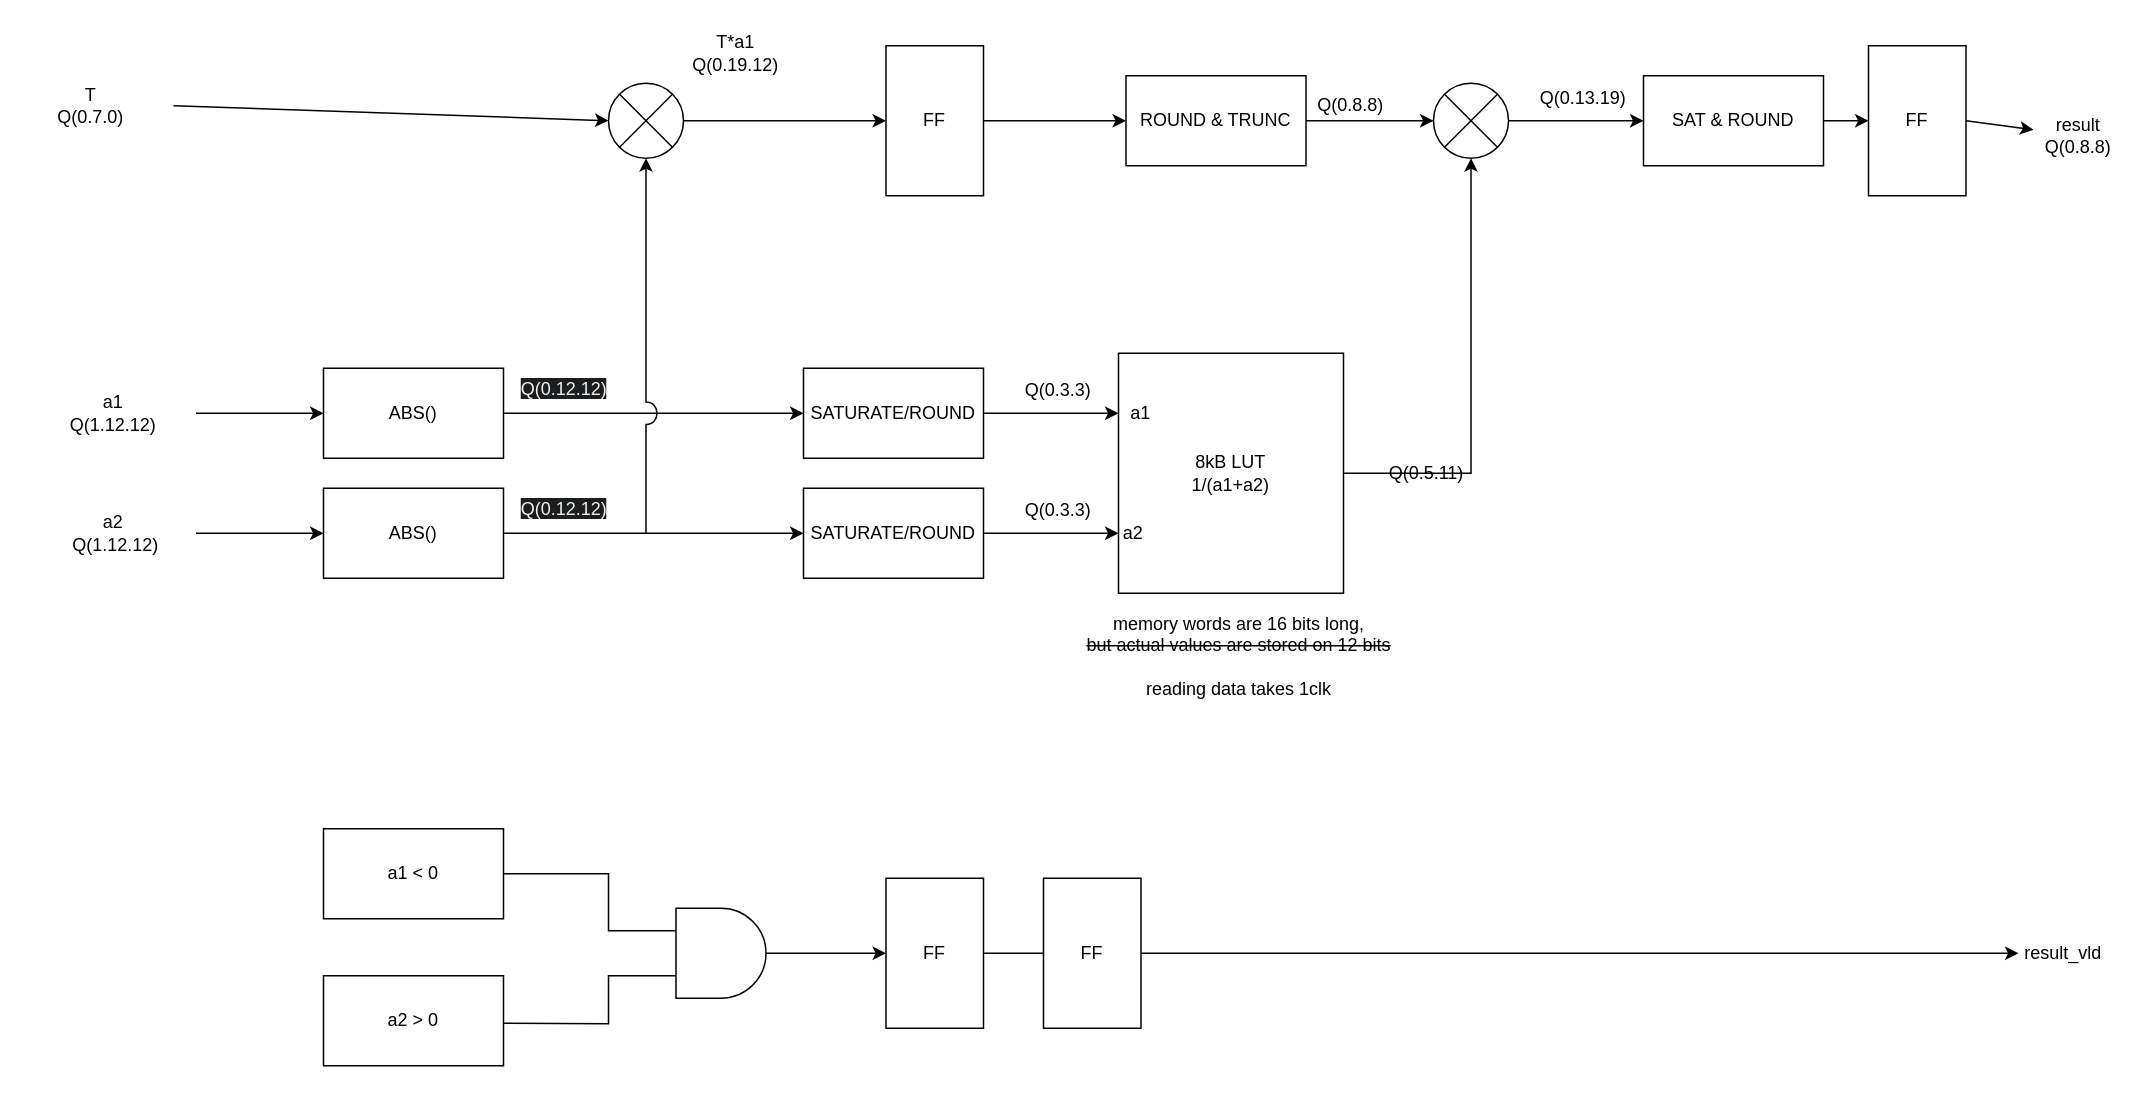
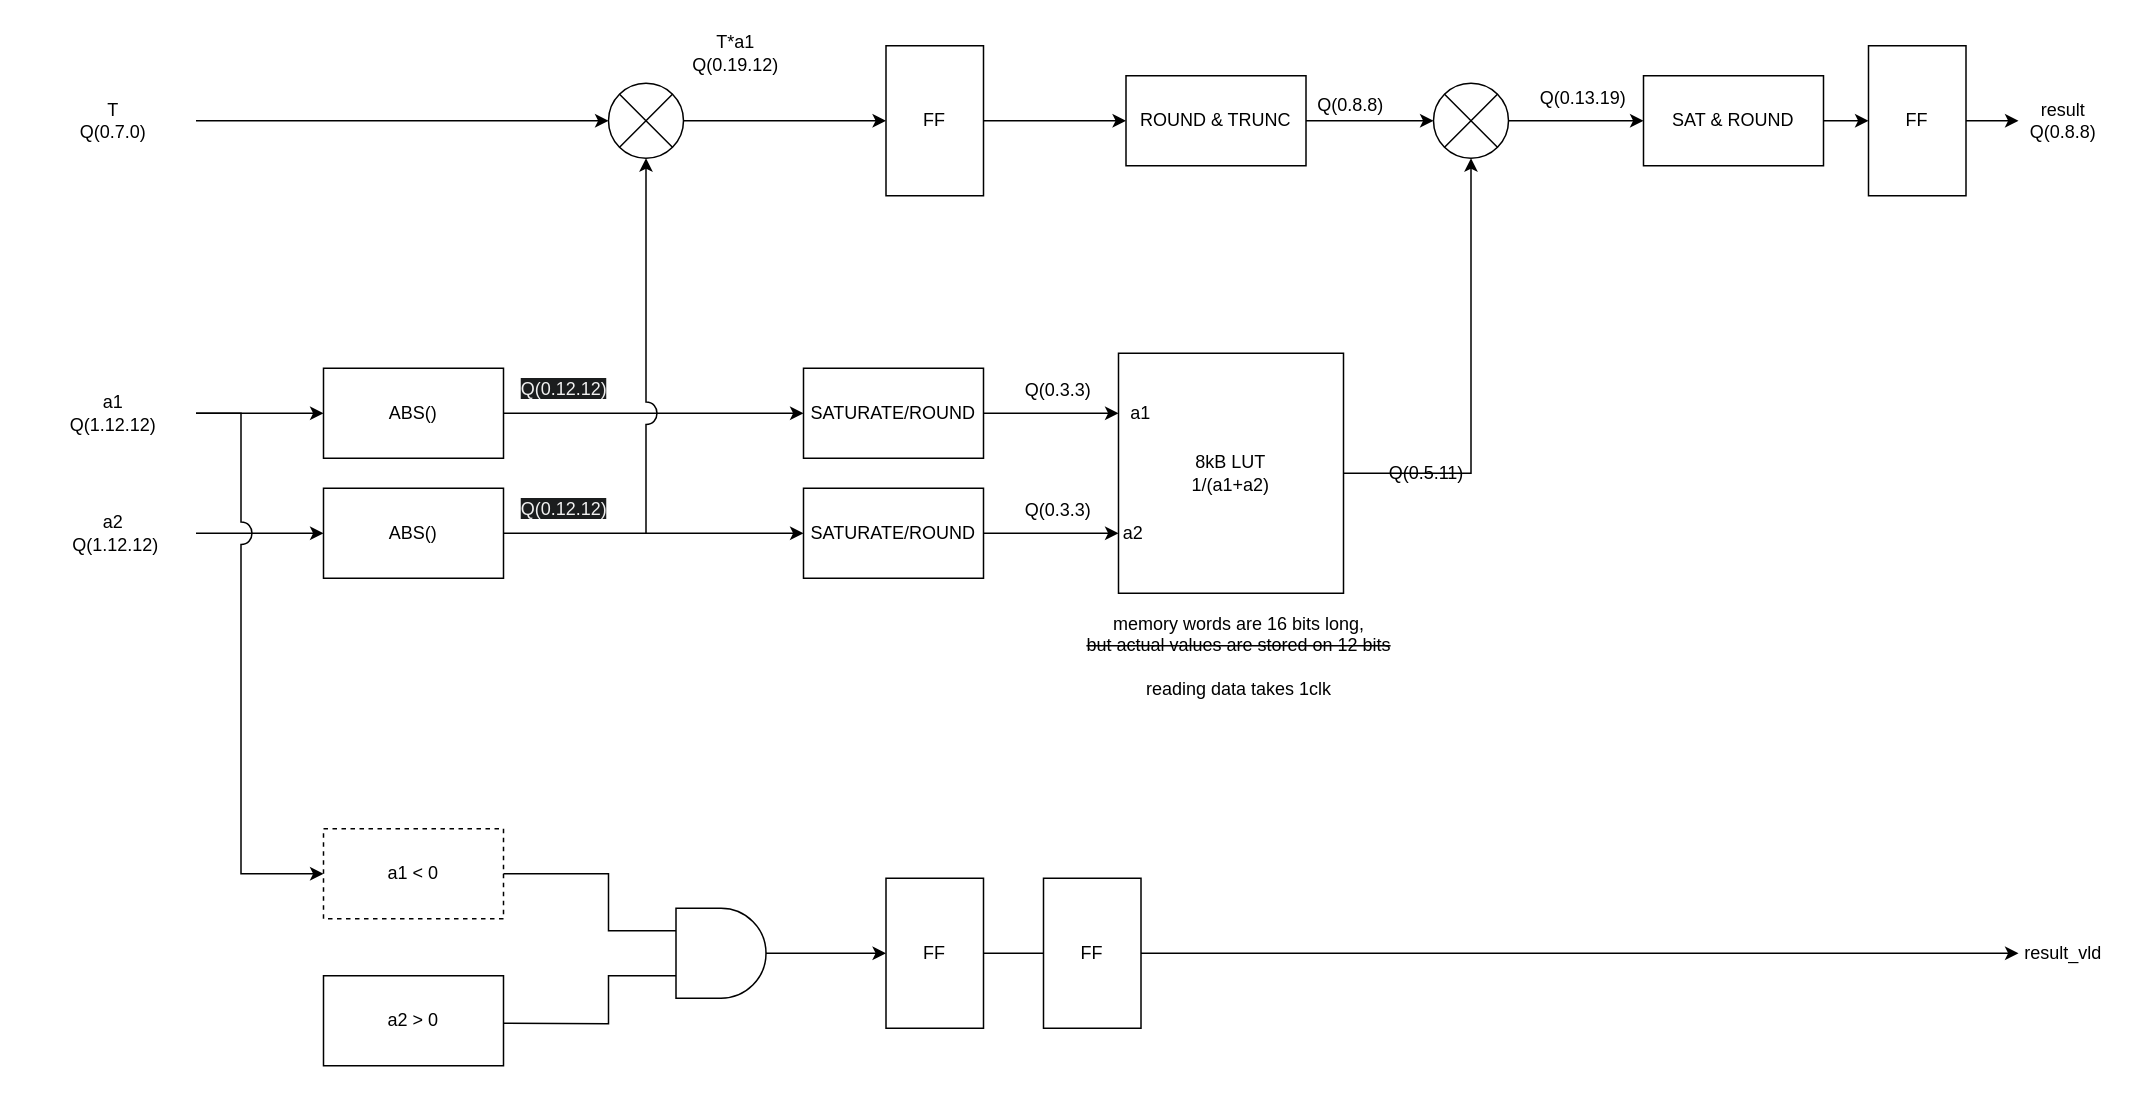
  <mxCell id="0" />
  <mxCell id="1" parent="0" />
- <mxCell id="2" value="a1 &amp;lt; 0" style="rounded=0;whiteSpace=wrap;html=1;" parent="1" vertex="1"><mxGeometry x="215" y="552" width="120" height="60" as="geometry" /></mxCell>
+ <mxCell id="2" value="a1 &amp;lt; 0" style="rounded=0;whiteSpace=wrap;html=1;dashed=1;" parent="1" vertex="1"><mxGeometry x="215" y="552" width="120" height="60" as="geometry" /></mxCell>
  <mxCell id="3" value="a2 &amp;gt; 0" style="rounded=0;whiteSpace=wrap;html=1;" parent="1" vertex="1"><mxGeometry x="215" y="650" width="120" height="60" as="geometry" /></mxCell>
  <mxCell id="4" value="" style="edgeStyle=orthogonalEdgeStyle;rounded=0;orthogonalLoop=1;jettySize=auto;html=1;" parent="1" source="5" target="47" edge="1"><mxGeometry relative="1" as="geometry" /></mxCell>
  <mxCell id="5" value="a1 &lt;br&gt;Q(1.12.12)" style="text;html=1;strokeColor=none;fillColor=none;align=center;verticalAlign=middle;whiteSpace=wrap;rounded=0;" parent="1" vertex="1"><mxGeometry x="20" y="260" width="110" height="30" as="geometry" /></mxCell>
  <mxCell id="6" value="" style="edgeStyle=orthogonalEdgeStyle;rounded=0;orthogonalLoop=1;jettySize=auto;html=1;" parent="1" source="7" target="49" edge="1"><mxGeometry relative="1" as="geometry" /></mxCell>
  <mxCell id="7" value="a2&lt;br&gt;&amp;nbsp;Q(1.12.12)" style="text;html=1;strokeColor=none;fillColor=none;align=center;verticalAlign=middle;whiteSpace=wrap;rounded=0;" parent="1" vertex="1"><mxGeometry x="20" y="340" width="110" height="30" as="geometry" /></mxCell>
  <mxCell id="8" value="" style="verticalLabelPosition=bottom;shadow=0;dashed=0;align=center;html=1;verticalAlign=top;shape=mxgraph.electrical.logic_gates.logic_gate;operation=and;" parent="1" vertex="1"><mxGeometry x="430" y="605" width="100" height="60" as="geometry" /></mxCell>
  <mxCell id="9" value="" style="endArrow=none;html=1;rounded=0;exitX=1;exitY=0.5;exitDx=0;exitDy=0;entryX=0;entryY=0.25;entryDx=0;entryDy=0;entryPerimeter=0;jumpStyle=arc;" parent="1" source="2" target="8" edge="1"><mxGeometry width="50" height="50" relative="1" as="geometry"><mxPoint x="425" y="615" as="sourcePoint" /><mxPoint x="475" y="565" as="targetPoint" /><Array as="points"><mxPoint x="405" y="582" /><mxPoint x="405" y="620" /></Array></mxGeometry></mxCell>
  <mxCell id="10" value="" style="endArrow=none;html=1;rounded=0;exitX=1.001;exitY=0.527;exitDx=0;exitDy=0;entryX=0;entryY=0.75;entryDx=0;entryDy=0;entryPerimeter=0;jumpStyle=arc;exitPerimeter=0;" parent="1" source="3" target="8" edge="1"><mxGeometry width="50" height="50" relative="1" as="geometry"><mxPoint x="405" y="685" as="sourcePoint" /><mxPoint x="455" y="635" as="targetPoint" /><Array as="points"><mxPoint x="405" y="682" /><mxPoint x="405" y="650" /></Array></mxGeometry></mxCell>
  <mxCell id="11" value="SATURATE/ROUND" style="rounded=0;whiteSpace=wrap;html=1;" parent="1" vertex="1"><mxGeometry x="535" y="245" width="120" height="60" as="geometry" /></mxCell>
  <mxCell id="12" value="8kB LUT&lt;br&gt;1/(a1+a2)" style="rounded=0;whiteSpace=wrap;html=1;" parent="1" vertex="1"><mxGeometry x="745" y="235" width="150" height="160" as="geometry" /></mxCell>
  <mxCell id="13" value="SATURATE/ROUND" style="rounded=0;whiteSpace=wrap;html=1;" parent="1" vertex="1"><mxGeometry x="535" y="325" width="120" height="60" as="geometry" /></mxCell>
  <mxCell id="14" value="a2" style="text;html=1;strokeColor=none;fillColor=none;align=center;verticalAlign=middle;whiteSpace=wrap;rounded=0;" parent="1" vertex="1"><mxGeometry x="745" y="337.5" width="20" height="35" as="geometry" /></mxCell>
  <mxCell id="15" value="" style="endArrow=classic;html=1;rounded=0;exitX=1;exitY=0.5;exitDx=0;exitDy=0;entryX=0;entryY=0.25;entryDx=0;entryDy=0;" parent="1" source="11" target="12" edge="1"><mxGeometry width="50" height="50" relative="1" as="geometry"><mxPoint x="575" y="205" as="sourcePoint" /><mxPoint x="495" y="255" as="targetPoint" /></mxGeometry></mxCell>
  <mxCell id="16" value="" style="endArrow=classic;html=1;rounded=0;exitX=1;exitY=0.5;exitDx=0;exitDy=0;entryX=0;entryY=0.75;entryDx=0;entryDy=0;" parent="1" source="13" target="12" edge="1"><mxGeometry width="50" height="50" relative="1" as="geometry"><mxPoint x="575" y="205" as="sourcePoint" /><mxPoint x="625" y="155" as="targetPoint" /></mxGeometry></mxCell>
  <mxCell id="17" value="Q(0.3.3)" style="text;html=1;strokeColor=none;fillColor=none;align=center;verticalAlign=middle;whiteSpace=wrap;rounded=0;" parent="1" vertex="1"><mxGeometry x="675" y="245" width="60" height="30" as="geometry" /></mxCell>
  <mxCell id="18" value="Q(0.3.3)" style="text;html=1;strokeColor=none;fillColor=none;align=center;verticalAlign=middle;whiteSpace=wrap;rounded=0;" parent="1" vertex="1"><mxGeometry x="675" y="325" width="60" height="30" as="geometry" /></mxCell>
  <mxCell id="19" value="a1" style="text;html=1;strokeColor=none;fillColor=none;align=center;verticalAlign=middle;whiteSpace=wrap;rounded=0;" parent="1" vertex="1"><mxGeometry x="750" y="257.5" width="20" height="35" as="geometry" /></mxCell>
- <mxCell id="20" value="T&lt;br&gt;Q(0.7.0)" style="text;html=1;strokeColor=none;fillColor=none;align=center;verticalAlign=middle;whiteSpace=wrap;rounded=0;" parent="1" vertex="1"><mxGeometry x="5" y="55" width="110" height="30" as="geometry" /></mxCell>
+ <mxCell id="20" value="T&lt;br&gt;Q(0.7.0)" style="text;html=1;strokeColor=none;fillColor=none;align=center;verticalAlign=middle;whiteSpace=wrap;rounded=0;" parent="1" vertex="1"><mxGeometry x="20" y="65" width="110" height="30" as="geometry" /></mxCell>
  <mxCell id="21" value="" style="verticalLabelPosition=bottom;shadow=0;dashed=0;align=center;html=1;verticalAlign=top;shape=mxgraph.electrical.abstract.multiplier;" parent="1" vertex="1"><mxGeometry x="405" y="55" width="50" height="50" as="geometry" /></mxCell>
  <mxCell id="22" value="" style="endArrow=classic;html=1;rounded=0;exitX=1;exitY=0.5;exitDx=0;exitDy=0;entryX=0;entryY=0.5;entryDx=0;entryDy=0;entryPerimeter=0;" parent="1" source="20" target="21" edge="1"><mxGeometry width="50" height="50" relative="1" as="geometry"><mxPoint x="220" y="95" as="sourcePoint" /><mxPoint x="270" y="45" as="targetPoint" /></mxGeometry></mxCell>
  <mxCell id="23" value="" style="endArrow=classic;html=1;rounded=0;exitX=1;exitY=0.5;exitDx=0;exitDy=0;exitPerimeter=0;entryX=0;entryY=0.5;entryDx=0;entryDy=0;entryPerimeter=0;" parent="1" source="27" target="24" edge="1"><mxGeometry width="50" height="50" relative="1" as="geometry"><mxPoint x="490" y="135" as="sourcePoint" /><mxPoint x="540" y="85" as="targetPoint" /></mxGeometry></mxCell>
  <mxCell id="24" value="" style="verticalLabelPosition=bottom;shadow=0;dashed=0;align=center;html=1;verticalAlign=top;shape=mxgraph.electrical.abstract.multiplier;" parent="1" vertex="1"><mxGeometry x="955" y="55" width="50" height="50" as="geometry" /></mxCell>
  <mxCell id="25" value="" style="endArrow=classic;html=1;rounded=0;exitX=1;exitY=0.5;exitDx=0;exitDy=0;entryX=0.5;entryY=1;entryDx=0;entryDy=0;entryPerimeter=0;" parent="1" source="12" target="24" edge="1"><mxGeometry width="50" height="50" relative="1" as="geometry"><mxPoint x="855" y="465" as="sourcePoint" /><mxPoint x="940" y="407.5" as="targetPoint" /><Array as="points"><mxPoint x="980" y="315" /></Array></mxGeometry></mxCell>
  <mxCell id="26" value="" style="endArrow=classic;html=1;rounded=0;exitX=1;exitY=0.5;exitDx=0;exitDy=0;exitPerimeter=0;entryX=0;entryY=0.5;entryDx=0;entryDy=0;entryPerimeter=0;" parent="1" source="40" target="27" edge="1"><mxGeometry width="50" height="50" relative="1" as="geometry"><mxPoint x="250" y="80" as="sourcePoint" /><mxPoint x="780" y="80" as="targetPoint" /></mxGeometry></mxCell>
  <mxCell id="27" value="ROUND &amp;amp; TRUNC" style="rounded=0;whiteSpace=wrap;html=1;" parent="1" vertex="1"><mxGeometry x="750" y="50" width="120" height="60" as="geometry" /></mxCell>
  <mxCell id="28" value="T*a1&lt;br&gt;Q(0.19.12)" style="text;html=1;strokeColor=none;fillColor=none;align=center;verticalAlign=middle;whiteSpace=wrap;rounded=0;" parent="1" vertex="1"><mxGeometry x="435" y="20" width="110" height="30" as="geometry" /></mxCell>
  <mxCell id="29" value="Q(0.8.8)" style="text;html=1;strokeColor=none;fillColor=none;align=center;verticalAlign=middle;whiteSpace=wrap;rounded=0;" parent="1" vertex="1"><mxGeometry x="845" y="55" width="110" height="30" as="geometry" /></mxCell>
  <mxCell id="30" value="" style="endArrow=classic;html=1;rounded=0;exitX=1;exitY=0.5;exitDx=0;exitDy=0;exitPerimeter=0;" parent="1" source="33" edge="1"><mxGeometry width="50" height="50" relative="1" as="geometry"><mxPoint x="1215" y="100" as="sourcePoint" /><mxPoint x="1215" y="80" as="targetPoint" /></mxGeometry></mxCell>
  <mxCell id="31" value="" style="endArrow=classic;html=1;rounded=0;exitX=1;exitY=0.5;exitDx=0;exitDy=0;exitPerimeter=0;entryX=0;entryY=0.5;entryDx=0;entryDy=0;" parent="1" source="45" target="37" edge="1"><mxGeometry width="50" height="50" relative="1" as="geometry"><mxPoint x="520" y="665" as="sourcePoint" /><mxPoint x="680" y="635" as="targetPoint" /></mxGeometry></mxCell>
  <mxCell id="32" value="" style="endArrow=classic;html=1;rounded=0;exitX=1;exitY=0.5;exitDx=0;exitDy=0;exitPerimeter=0;" parent="1" source="24" target="33" edge="1"><mxGeometry width="50" height="50" relative="1" as="geometry"><mxPoint x="1105" y="80" as="sourcePoint" /><mxPoint x="1215" y="80" as="targetPoint" /></mxGeometry></mxCell>
  <mxCell id="33" value="SAT &amp;amp; ROUND" style="rounded=0;whiteSpace=wrap;html=1;" parent="1" vertex="1"><mxGeometry x="1095" y="50" width="120" height="60" as="geometry" /></mxCell>
  <mxCell id="34" value="" style="endArrow=classic;html=1;rounded=0;exitX=1;exitY=0.5;exitDx=0;exitDy=0;" parent="1" source="43" target="35" edge="1"><mxGeometry width="50" height="50" relative="1" as="geometry"><mxPoint x="1455" y="90" as="sourcePoint" /><mxPoint x="1335" y="80" as="targetPoint" /></mxGeometry></mxCell>
- <mxCell id="35" value="result&lt;br&gt;Q(0.8.8)" style="text;html=1;strokeColor=none;fillColor=none;align=center;verticalAlign=middle;whiteSpace=wrap;rounded=0;" parent="1" vertex="1"><mxGeometry x="1355" y="75" width="60" height="30" as="geometry" /></mxCell>
+ <mxCell id="35" value="result&lt;br&gt;Q(0.8.8)" style="text;html=1;strokeColor=none;fillColor=none;align=center;verticalAlign=middle;whiteSpace=wrap;rounded=0;" parent="1" vertex="1"><mxGeometry x="1345" y="65" width="60" height="30" as="geometry" /></mxCell>
  <mxCell id="36" value="Q(0.13.19)" style="text;html=1;strokeColor=none;fillColor=none;align=center;verticalAlign=middle;whiteSpace=wrap;rounded=0;" parent="1" vertex="1"><mxGeometry x="1025" y="50" width="60" height="30" as="geometry" /></mxCell>
  <mxCell id="37" value="result_vld" style="text;html=1;strokeColor=none;fillColor=none;align=center;verticalAlign=middle;whiteSpace=wrap;rounded=0;" parent="1" vertex="1"><mxGeometry x="1345" y="620" width="60" height="30" as="geometry" /></mxCell>
  <mxCell id="38" value="memory words are 16 bits long, &lt;br&gt;&lt;strike&gt;but actual values are stored on 12 bits&lt;/strike&gt;&lt;br&gt;&lt;br&gt;reading data takes 1clk" style="text;html=1;align=center;verticalAlign=middle;resizable=0;points=[];autosize=1;strokeColor=none;fillColor=none;" parent="1" vertex="1"><mxGeometry x="710" y="402" width="230" height="70" as="geometry" /></mxCell>
  <mxCell id="39" value="" style="endArrow=classic;html=1;rounded=0;exitX=1;exitY=0.5;exitDx=0;exitDy=0;exitPerimeter=0;entryX=0;entryY=0.5;entryDx=0;entryDy=0;entryPerimeter=0;" parent="1" source="21" target="40" edge="1"><mxGeometry width="50" height="50" relative="1" as="geometry"><mxPoint x="250" y="80" as="sourcePoint" /><mxPoint x="550" y="80" as="targetPoint" /></mxGeometry></mxCell>
  <mxCell id="40" value="FF" style="rounded=0;whiteSpace=wrap;html=1;" parent="1" vertex="1"><mxGeometry x="590" y="30" width="65" height="100" as="geometry" /></mxCell>
  <mxCell id="41" value="Q(0.5.11)" style="text;html=1;align=center;verticalAlign=middle;resizable=0;points=[];autosize=1;strokeColor=none;fillColor=none;" parent="1" vertex="1"><mxGeometry x="915" y="300" width="70" height="30" as="geometry" /></mxCell>
  <mxCell id="42" value="" style="endArrow=classic;html=1;rounded=0;exitX=1;exitY=0.5;exitDx=0;exitDy=0;" parent="1" source="33" target="43" edge="1"><mxGeometry width="50" height="50" relative="1" as="geometry"><mxPoint x="1215" y="80" as="sourcePoint" /><mxPoint x="1345" y="80" as="targetPoint" /></mxGeometry></mxCell>
  <mxCell id="43" value="FF" style="rounded=0;whiteSpace=wrap;html=1;" parent="1" vertex="1"><mxGeometry x="1245" y="30" width="65" height="100" as="geometry" /></mxCell>
  <mxCell id="44" value="" style="endArrow=classic;html=1;rounded=0;exitX=1;exitY=0.5;exitDx=0;exitDy=0;exitPerimeter=0;entryX=0;entryY=0.5;entryDx=0;entryDy=0;" parent="1" source="8" target="45" edge="1"><mxGeometry width="50" height="50" relative="1" as="geometry"><mxPoint x="655" y="640" as="sourcePoint" /><mxPoint x="1200" y="640" as="targetPoint" /></mxGeometry></mxCell>
  <mxCell id="45" value="FF" style="rounded=0;whiteSpace=wrap;html=1;" parent="1" vertex="1"><mxGeometry x="590" y="585" width="65" height="100" as="geometry" /></mxCell>
  <mxCell id="46" value="" style="edgeStyle=orthogonalEdgeStyle;rounded=0;orthogonalLoop=1;jettySize=auto;html=1;" parent="1" source="47" target="11" edge="1"><mxGeometry relative="1" as="geometry" /></mxCell>
  <mxCell id="47" value="ABS()" style="rounded=0;whiteSpace=wrap;html=1;" parent="1" vertex="1"><mxGeometry x="215" y="245" width="120" height="60" as="geometry" /></mxCell>
  <mxCell id="48" value="" style="edgeStyle=orthogonalEdgeStyle;rounded=0;orthogonalLoop=1;jettySize=auto;html=1;" parent="1" source="49" target="13" edge="1"><mxGeometry relative="1" as="geometry" /></mxCell>
  <mxCell id="49" value="ABS()" style="rounded=0;whiteSpace=wrap;html=1;" parent="1" vertex="1"><mxGeometry x="215" y="325" width="120" height="60" as="geometry" /></mxCell>
  <mxCell id="50" value="" style="endArrow=classic;html=1;rounded=0;entryX=0.5;entryY=1;entryDx=0;entryDy=0;entryPerimeter=0;jumpStyle=arc;sourcePerimeterSpacing=0;startSize=6;shadow=0;jumpSize=15;" parent="1" target="21" edge="1"><mxGeometry width="50" height="50" relative="1" as="geometry"><mxPoint x="430" y="355" as="sourcePoint" /><mxPoint x="435" y="275" as="targetPoint" /></mxGeometry></mxCell>
+ <mxCell id="51" value="" style="endArrow=classic;html=1;rounded=0;entryX=0;entryY=0.5;entryDx=0;entryDy=0;exitX=1;exitY=0.5;exitDx=0;exitDy=0;jumpStyle=arc;jumpSize=15;" parent="1" source="5" target="2" edge="1"><mxGeometry width="50" height="50" relative="1" as="geometry"><mxPoint x="165" y="275" as="sourcePoint" /><mxPoint x="320" y="585" as="targetPoint" /><Array as="points"><mxPoint x="160" y="275" /><mxPoint x="160" y="582" /></Array></mxGeometry></mxCell>
  <mxCell id="52" value="FF" style="rounded=0;whiteSpace=wrap;html=1;" parent="1" vertex="1"><mxGeometry x="695" y="585" width="65" height="100" as="geometry" /></mxCell>
  <mxCell id="53" value="&lt;span style=&quot;color: rgb(240, 240, 240); font-family: Helvetica; font-size: 12px; font-style: normal; font-variant-ligatures: normal; font-variant-caps: normal; font-weight: 400; letter-spacing: normal; orphans: 2; text-align: center; text-indent: 0px; text-transform: none; widows: 2; word-spacing: 0px; -webkit-text-stroke-width: 0px; background-color: rgb(27, 29, 30); text-decoration-thickness: initial; text-decoration-style: initial; text-decoration-color: initial; float: none; display: inline !important;&quot;&gt;Q(0.12.12)&lt;/span&gt;" style="text;whiteSpace=wrap;html=1;" parent="1" vertex="1"><mxGeometry x="345" y="245" width="60" height="27" as="geometry" /></mxCell>
  <mxCell id="54" value="&lt;span style=&quot;color: rgb(240, 240, 240); font-family: Helvetica; font-size: 12px; font-style: normal; font-variant-ligatures: normal; font-variant-caps: normal; font-weight: 400; letter-spacing: normal; orphans: 2; text-align: center; text-indent: 0px; text-transform: none; widows: 2; word-spacing: 0px; -webkit-text-stroke-width: 0px; background-color: rgb(27, 29, 30); text-decoration-thickness: initial; text-decoration-style: initial; text-decoration-color: initial; float: none; display: inline !important;&quot;&gt;Q(0.12.12)&lt;/span&gt;" style="text;whiteSpace=wrap;html=1;" parent="1" vertex="1"><mxGeometry x="345" y="325" width="60" height="27" as="geometry" /></mxCell>
